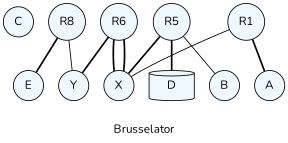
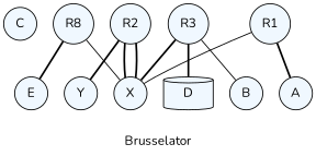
  graph {
    fontname=Nunito
    label=Brusselator
    node [fillcolor="#f0f8ff" fontname=Nunito shape=circle style=filled]
    edge [arrowhead=vee fontname=Nunito style=bold]
    n1 [label=C]
    n2 [label=R1]
-   n3 [label=R6]
-   n4 [label=R5]
+   n3 [label=R2]
+   n4 [label=R3]
    n5 [label=R8]
    n6 [label=X]
    n7 [label=Y]
    n8 [label=E]
    n9 [label=D shape=cylinder]
    n10 [label=B]
    n11 [label=A]
    subgraph sub_1 {
      label=Packs
      n1
      n2
      n3
      n4
      n5
    }
    subgraph sub_2 {
      label=L
      n6
      n7
      n8
      n9
      n10
      n11
    }
    n2 -- n6 [style=solid]
    n2 -- n11
    n3 -- n6
    n3 -- n6
    n3 -- n7
    n4 -- n6
    n4 -- n9
    n4 -- n10 [style=solid]
-   n5 -- n7 [style=solid]
+   n5 -- n6 [style=solid]
    n5 -- n8
  }
